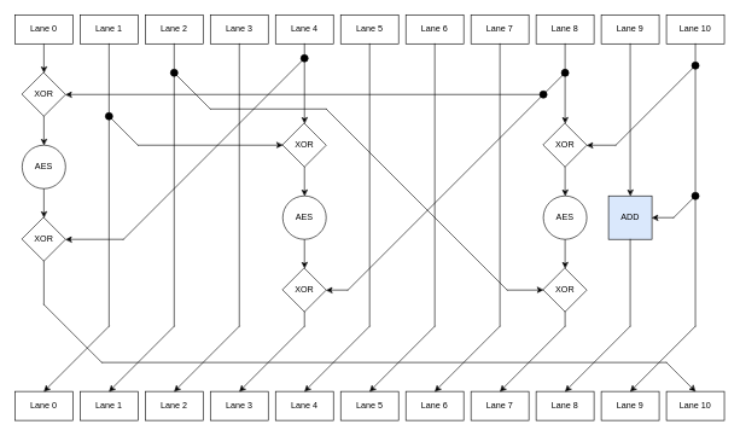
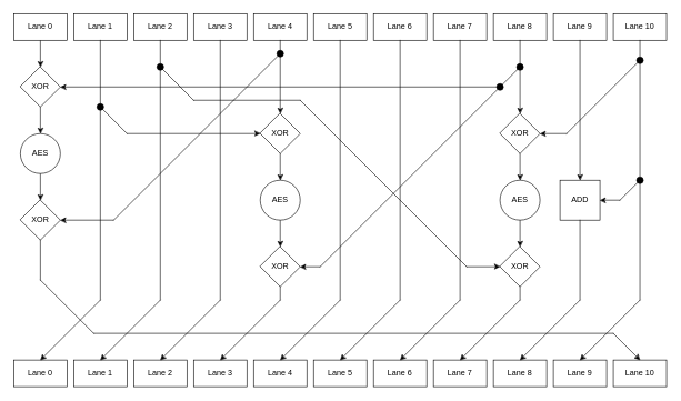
  <mxCell id="0" />
  <mxCell id="1" parent="0" />
  <mxCell id="2" style="edgeStyle=orthogonalEdgeStyle;rounded=0;orthogonalLoop=1;jettySize=auto;html=1;exitX=0.5;exitY=1;exitDx=0;exitDy=0;entryX=0.5;entryY=0;entryDx=0;entryDy=0;linecap=round;" parent="1" source="3" target="28" edge="1"><mxGeometry relative="1" as="geometry" /></mxCell>
  <mxCell id="3" value="Lane 0" style="rounded=0;whiteSpace=wrap;html=1;linecap=round;" parent="1" vertex="1"><mxGeometry x="20" y="20" width="80" height="40" as="geometry" /></mxCell>
  <mxCell id="4" value="Lane 1" style="rounded=0;whiteSpace=wrap;html=1;linecap=round;" parent="1" vertex="1"><mxGeometry x="110" y="20" width="80" height="40" as="geometry" /></mxCell>
  <mxCell id="5" value="Lane 2" style="rounded=0;whiteSpace=wrap;html=1;linecap=round;" parent="1" vertex="1"><mxGeometry x="200" y="20" width="80" height="40" as="geometry" /></mxCell>
  <mxCell id="6" value="Lane 3" style="rounded=0;whiteSpace=wrap;html=1;linecap=round;" parent="1" vertex="1"><mxGeometry x="290" y="20" width="80" height="40" as="geometry" /></mxCell>
  <mxCell id="7" value="Lane 4" style="rounded=0;whiteSpace=wrap;html=1;linecap=round;" parent="1" vertex="1"><mxGeometry x="380" y="20" width="80" height="40" as="geometry" /></mxCell>
  <mxCell id="8" value="Lane 5" style="rounded=0;whiteSpace=wrap;html=1;linecap=round;" parent="1" vertex="1"><mxGeometry x="470" y="20" width="80" height="40" as="geometry" /></mxCell>
  <mxCell id="9" value="Lane 6" style="rounded=0;whiteSpace=wrap;html=1;linecap=round;" parent="1" vertex="1"><mxGeometry x="560" y="20" width="80" height="40" as="geometry" /></mxCell>
  <mxCell id="10" value="Lane 7" style="rounded=0;whiteSpace=wrap;html=1;linecap=round;" parent="1" vertex="1"><mxGeometry x="650" y="20" width="80" height="40" as="geometry" /></mxCell>
  <mxCell id="11" value="Lane 8" style="rounded=0;whiteSpace=wrap;html=1;linecap=round;" parent="1" vertex="1"><mxGeometry x="740" y="20" width="80" height="40" as="geometry" /></mxCell>
  <mxCell id="12" value="Lane 9" style="rounded=0;whiteSpace=wrap;html=1;linecap=round;" parent="1" vertex="1"><mxGeometry x="830" y="20" width="80" height="40" as="geometry" /></mxCell>
  <mxCell id="13" value="Lane 10" style="rounded=0;whiteSpace=wrap;html=1;linecap=round;" parent="1" vertex="1"><mxGeometry x="920" y="20" width="80" height="40" as="geometry" /></mxCell>
  <mxCell id="14" value="Lane 0" style="rounded=0;whiteSpace=wrap;html=1;linecap=round;" parent="1" vertex="1"><mxGeometry x="20" y="540" width="80" height="40" as="geometry" /></mxCell>
  <mxCell id="15" value="Lane 1" style="rounded=0;whiteSpace=wrap;html=1;linecap=round;" parent="1" vertex="1"><mxGeometry x="110" y="540" width="80" height="40" as="geometry" /></mxCell>
  <mxCell id="16" value="Lane 2" style="rounded=0;whiteSpace=wrap;html=1;linecap=round;" parent="1" vertex="1"><mxGeometry x="200" y="540" width="80" height="40" as="geometry" /></mxCell>
  <mxCell id="17" value="Lane 3" style="rounded=0;whiteSpace=wrap;html=1;linecap=round;" parent="1" vertex="1"><mxGeometry x="290" y="540" width="80" height="40" as="geometry" /></mxCell>
  <mxCell id="18" value="Lane 4" style="rounded=0;whiteSpace=wrap;html=1;linecap=round;" parent="1" vertex="1"><mxGeometry x="380" y="540" width="80" height="40" as="geometry" /></mxCell>
  <mxCell id="19" value="Lane 5" style="rounded=0;whiteSpace=wrap;html=1;linecap=round;" parent="1" vertex="1"><mxGeometry x="470" y="540" width="80" height="40" as="geometry" /></mxCell>
  <mxCell id="20" value="Lane 6" style="rounded=0;whiteSpace=wrap;html=1;linecap=round;" parent="1" vertex="1"><mxGeometry x="560" y="540" width="80" height="40" as="geometry" /></mxCell>
  <mxCell id="21" value="Lane 7" style="rounded=0;whiteSpace=wrap;html=1;linecap=round;" parent="1" vertex="1"><mxGeometry x="650" y="540" width="80" height="40" as="geometry" /></mxCell>
  <mxCell id="22" value="Lane 8" style="rounded=0;whiteSpace=wrap;html=1;linecap=round;" parent="1" vertex="1"><mxGeometry x="740" y="540" width="80" height="40" as="geometry" /></mxCell>
  <mxCell id="23" value="Lane 9" style="rounded=0;whiteSpace=wrap;html=1;linecap=round;" parent="1" vertex="1"><mxGeometry x="830" y="540" width="80" height="40" as="geometry" /></mxCell>
  <mxCell id="24" value="Lane 10" style="rounded=0;whiteSpace=wrap;html=1;linecap=round;" parent="1" vertex="1"><mxGeometry x="920" y="540" width="80" height="40" as="geometry" /></mxCell>
  <mxCell id="25" style="edgeStyle=orthogonalEdgeStyle;rounded=0;orthogonalLoop=1;jettySize=auto;html=1;exitX=0.5;exitY=1;exitDx=0;exitDy=0;entryX=0.5;entryY=0;entryDx=0;entryDy=0;linecap=round;" parent="1" source="26" target="29" edge="1"><mxGeometry relative="1" as="geometry" /></mxCell>
  <mxCell id="26" value="AES" style="ellipse;whiteSpace=wrap;html=1;aspect=fixed;linecap=round;" parent="1" vertex="1"><mxGeometry x="30" y="200" width="60" height="60" as="geometry" /></mxCell>
  <mxCell id="27" style="edgeStyle=orthogonalEdgeStyle;rounded=0;orthogonalLoop=1;jettySize=auto;html=1;exitX=0.5;exitY=1;exitDx=0;exitDy=0;entryX=0.5;entryY=0;entryDx=0;entryDy=0;linecap=round;" parent="1" source="28" target="26" edge="1"><mxGeometry relative="1" as="geometry" /></mxCell>
  <mxCell id="28" value="XOR" style="rhombus;whiteSpace=wrap;html=1;linecap=round;" parent="1" vertex="1"><mxGeometry x="30" y="100" width="60" height="60" as="geometry" /></mxCell>
  <mxCell id="29" value="XOR" style="rhombus;whiteSpace=wrap;html=1;linecap=round;" parent="1" vertex="1"><mxGeometry x="30" y="300" width="60" height="60" as="geometry" /></mxCell>
  <mxCell id="30" value="" style="endArrow=classic;html=1;rounded=0;entryX=0.5;entryY=0;entryDx=0;entryDy=0;linecap=round;" parent="1" target="14" edge="1"><mxGeometry width="50" height="50" relative="1" as="geometry"><mxPoint x="150" y="450" as="sourcePoint" /><mxPoint x="550" y="210" as="targetPoint" /></mxGeometry></mxCell>
  <mxCell id="31" value="" style="endArrow=none;html=1;rounded=0;exitX=0.5;exitY=1;exitDx=0;exitDy=0;linecap=round;" parent="1" edge="1" source="82"><mxGeometry width="50" height="50" relative="1" as="geometry"><mxPoint x="240" y="60" as="sourcePoint" /><mxPoint x="240" y="450" as="targetPoint" /></mxGeometry></mxCell>
  <mxCell id="32" value="" style="endArrow=none;html=1;rounded=0;exitX=0.5;exitY=1;exitDx=0;exitDy=0;linecap=round;" parent="1" source="6" edge="1"><mxGeometry width="50" height="50" relative="1" as="geometry"><mxPoint x="360" y="170" as="sourcePoint" /><mxPoint x="330" y="450" as="targetPoint" /></mxGeometry></mxCell>
  <mxCell id="33" value="" style="endArrow=none;html=1;rounded=0;exitX=0.5;exitY=1;exitDx=0;exitDy=0;linecap=round;" parent="1" edge="1"><mxGeometry width="50" height="50" relative="1" as="geometry"><mxPoint x="510" y="60" as="sourcePoint" /><mxPoint x="510" y="450" as="targetPoint" /></mxGeometry></mxCell>
  <mxCell id="34" value="" style="endArrow=none;html=1;rounded=0;entryX=0.5;entryY=1;entryDx=0;entryDy=0;linecap=round;" parent="1" target="9" edge="1"><mxGeometry width="50" height="50" relative="1" as="geometry"><mxPoint x="600" y="450" as="sourcePoint" /><mxPoint x="550" y="210" as="targetPoint" /></mxGeometry></mxCell>
  <mxCell id="35" value="" style="endArrow=classic;html=1;rounded=0;entryX=0.5;entryY=0;entryDx=0;entryDy=0;linecap=round;" parent="1" edge="1"><mxGeometry width="50" height="50" relative="1" as="geometry"><mxPoint x="240" y="450" as="sourcePoint" /><mxPoint x="150" y="540" as="targetPoint" /></mxGeometry></mxCell>
  <mxCell id="36" value="" style="endArrow=classic;html=1;rounded=0;entryX=0.5;entryY=0;entryDx=0;entryDy=0;linecap=round;" parent="1" edge="1"><mxGeometry width="50" height="50" relative="1" as="geometry"><mxPoint x="330" y="450" as="sourcePoint" /><mxPoint x="240" y="540" as="targetPoint" /></mxGeometry></mxCell>
  <mxCell id="37" value="" style="endArrow=classic;html=1;rounded=0;entryX=0.5;entryY=0;entryDx=0;entryDy=0;linecap=round;" parent="1" edge="1"><mxGeometry width="50" height="50" relative="1" as="geometry"><mxPoint x="510" y="450" as="sourcePoint" /><mxPoint x="420" y="540" as="targetPoint" /></mxGeometry></mxCell>
  <mxCell id="38" value="" style="endArrow=classic;html=1;rounded=0;entryX=0.5;entryY=0;entryDx=0;entryDy=0;linecap=round;" parent="1" edge="1"><mxGeometry width="50" height="50" relative="1" as="geometry"><mxPoint x="600" y="450" as="sourcePoint" /><mxPoint x="510" y="540" as="targetPoint" /></mxGeometry></mxCell>
  <mxCell id="39" value="" style="endArrow=classic;html=1;rounded=0;entryX=0.5;entryY=0;entryDx=0;entryDy=0;linecap=round;" parent="1" edge="1"><mxGeometry width="50" height="50" relative="1" as="geometry"><mxPoint x="690" y="450" as="sourcePoint" /><mxPoint x="600" y="540" as="targetPoint" /></mxGeometry></mxCell>
  <mxCell id="40" value="" style="endArrow=none;html=1;rounded=0;entryX=0.5;entryY=1;entryDx=0;entryDy=0;linecap=round;" parent="1" edge="1"><mxGeometry width="50" height="50" relative="1" as="geometry"><mxPoint x="690" y="450" as="sourcePoint" /><mxPoint x="690" y="60" as="targetPoint" /></mxGeometry></mxCell>
  <mxCell id="41" value="" style="endArrow=classic;html=1;rounded=0;entryX=0.5;entryY=0;entryDx=0;entryDy=0;linecap=round;" parent="1" edge="1"><mxGeometry width="50" height="50" relative="1" as="geometry"><mxPoint x="870" y="450" as="sourcePoint" /><mxPoint x="780" y="540" as="targetPoint" /></mxGeometry></mxCell>
  <mxCell id="42" value="" style="endArrow=classic;html=1;rounded=0;entryX=1;entryY=0.5;entryDx=0;entryDy=0;linecap=round;" parent="1" target="28" edge="1"><mxGeometry width="50" height="50" relative="1" as="geometry"><mxPoint x="750" y="130" as="sourcePoint" /><mxPoint x="620" y="430" as="targetPoint" /></mxGeometry></mxCell>
  <mxCell id="43" value="" style="endArrow=none;html=1;rounded=0;linejoin=round;linecap=round;" parent="1" edge="1"><mxGeometry width="50" height="50" relative="1" as="geometry"><mxPoint x="420" y="80" as="sourcePoint" /><mxPoint x="420" y="60" as="targetPoint" /></mxGeometry></mxCell>
  <mxCell id="44" value="" style="endArrow=none;html=1;rounded=0;linejoin=round;linecap=round;" parent="1" edge="1" source="84"><mxGeometry width="50" height="50" relative="1" as="geometry"><mxPoint x="170" y="330" as="sourcePoint" /><mxPoint x="420" y="80" as="targetPoint" /></mxGeometry></mxCell>
  <mxCell id="45" value="" style="endArrow=classic;html=1;rounded=0;entryX=1;entryY=0.5;entryDx=0;entryDy=0;linecap=round;" parent="1" target="29" edge="1"><mxGeometry width="50" height="50" relative="1" as="geometry"><mxPoint x="170" y="330" as="sourcePoint" /><mxPoint x="620" y="430" as="targetPoint" /></mxGeometry></mxCell>
  <mxCell id="46" style="edgeStyle=orthogonalEdgeStyle;rounded=0;orthogonalLoop=1;jettySize=auto;html=1;exitX=0.5;exitY=1;exitDx=0;exitDy=0;entryX=0.5;entryY=0;entryDx=0;entryDy=0;linecap=round;" parent="1" source="47" target="50" edge="1"><mxGeometry relative="1" as="geometry" /></mxCell>
  <mxCell id="47" value="AES" style="ellipse;whiteSpace=wrap;html=1;aspect=fixed;linecap=round;" parent="1" vertex="1"><mxGeometry x="390" y="270" width="60" height="60" as="geometry" /></mxCell>
  <mxCell id="48" style="edgeStyle=orthogonalEdgeStyle;rounded=0;orthogonalLoop=1;jettySize=auto;html=1;exitX=0.5;exitY=1;exitDx=0;exitDy=0;entryX=0.5;entryY=0;entryDx=0;entryDy=0;linecap=round;" parent="1" source="49" target="47" edge="1"><mxGeometry relative="1" as="geometry" /></mxCell>
  <mxCell id="49" value="XOR" style="rhombus;whiteSpace=wrap;html=1;linecap=round;" parent="1" vertex="1"><mxGeometry x="390" y="170" width="60" height="60" as="geometry" /></mxCell>
  <mxCell id="50" value="XOR" style="rhombus;whiteSpace=wrap;html=1;linecap=round;" parent="1" vertex="1"><mxGeometry x="390" y="370" width="60" height="60" as="geometry" /></mxCell>
  <mxCell id="51" value="" style="endArrow=none;html=1;rounded=0;entryX=0.5;entryY=1;entryDx=0;entryDy=0;linecap=round;" parent="1" target="50" edge="1"><mxGeometry width="50" height="50" relative="1" as="geometry"><mxPoint x="420" y="450" as="sourcePoint" /><mxPoint x="620" y="430" as="targetPoint" /></mxGeometry></mxCell>
  <mxCell id="52" value="" style="endArrow=classic;html=1;rounded=0;entryX=0.5;entryY=0;entryDx=0;entryDy=0;linecap=round;" parent="1" edge="1"><mxGeometry width="50" height="50" relative="1" as="geometry"><mxPoint x="420" y="450" as="sourcePoint" /><mxPoint x="330" y="540" as="targetPoint" /></mxGeometry></mxCell>
  <mxCell id="53" style="edgeStyle=orthogonalEdgeStyle;rounded=0;orthogonalLoop=1;jettySize=auto;html=1;exitX=0.5;exitY=1;exitDx=0;exitDy=0;entryX=0.5;entryY=0;entryDx=0;entryDy=0;linecap=round;" parent="1" source="54" target="57" edge="1"><mxGeometry relative="1" as="geometry" /></mxCell>
  <mxCell id="54" value="AES" style="ellipse;whiteSpace=wrap;html=1;aspect=fixed;linecap=round;" parent="1" vertex="1"><mxGeometry x="750" y="270" width="60" height="60" as="geometry" /></mxCell>
  <mxCell id="55" style="edgeStyle=orthogonalEdgeStyle;rounded=0;orthogonalLoop=1;jettySize=auto;html=1;exitX=0.5;exitY=1;exitDx=0;exitDy=0;entryX=0.5;entryY=0;entryDx=0;entryDy=0;linecap=round;" parent="1" source="56" target="54" edge="1"><mxGeometry relative="1" as="geometry" /></mxCell>
  <mxCell id="56" value="XOR" style="rhombus;whiteSpace=wrap;html=1;linecap=round;" parent="1" vertex="1"><mxGeometry x="750" y="170" width="60" height="60" as="geometry" /></mxCell>
  <mxCell id="57" value="XOR" style="rhombus;whiteSpace=wrap;html=1;linecap=round;" parent="1" vertex="1"><mxGeometry x="750" y="370" width="60" height="60" as="geometry" /></mxCell>
  <mxCell id="58" value="" style="endArrow=none;html=1;rounded=0;entryX=0.5;entryY=1;entryDx=0;entryDy=0;linecap=round;" parent="1" target="57" edge="1"><mxGeometry width="50" height="50" relative="1" as="geometry"><mxPoint x="780" y="450" as="sourcePoint" /><mxPoint x="980" y="430" as="targetPoint" /></mxGeometry></mxCell>
  <mxCell id="59" value="" style="endArrow=classic;html=1;rounded=0;entryX=0.5;entryY=0;entryDx=0;entryDy=0;linecap=round;" parent="1" edge="1"><mxGeometry width="50" height="50" relative="1" as="geometry"><mxPoint x="780" y="450" as="sourcePoint" /><mxPoint x="690" y="540" as="targetPoint" /></mxGeometry></mxCell>
  <mxCell id="60" value="" style="endArrow=none;html=1;rounded=0;linejoin=round;linecap=round;" parent="1" edge="1"><mxGeometry width="50" height="50" relative="1" as="geometry"><mxPoint x="420" y="100" as="sourcePoint" /><mxPoint x="420" y="100" as="targetPoint" /></mxGeometry></mxCell>
  <mxCell id="61" value="" style="endArrow=none;html=1;rounded=0;linecap=round;" parent="1" edge="1"><mxGeometry width="50" height="50" relative="1" as="geometry"><mxPoint x="60" y="420" as="sourcePoint" /><mxPoint x="140" y="500" as="targetPoint" /></mxGeometry></mxCell>
  <mxCell id="62" value="" style="endArrow=none;html=1;rounded=0;entryX=0.5;entryY=1;entryDx=0;entryDy=0;linecap=round;" parent="1" target="29" edge="1"><mxGeometry width="50" height="50" relative="1" as="geometry"><mxPoint x="60" y="420" as="sourcePoint" /><mxPoint x="615" y="425" as="targetPoint" /></mxGeometry></mxCell>
  <mxCell id="63" value="" style="endArrow=classic;html=1;rounded=0;entryX=0.5;entryY=0;entryDx=0;entryDy=0;linecap=round;" parent="1" target="24" edge="1"><mxGeometry width="50" height="50" relative="1" as="geometry"><mxPoint x="920" y="500" as="sourcePoint" /><mxPoint x="615" y="425" as="targetPoint" /></mxGeometry></mxCell>
  <mxCell id="64" value="" style="endArrow=none;html=1;rounded=0;linecap=round;" parent="1" edge="1"><mxGeometry width="50" height="50" relative="1" as="geometry"><mxPoint x="140" y="500" as="sourcePoint" /><mxPoint x="920" y="500" as="targetPoint" /></mxGeometry></mxCell>
  <mxCell id="65" value="" style="endArrow=none;html=1;rounded=0;linecap=round;" parent="1" edge="1" source="80"><mxGeometry width="50" height="50" relative="1" as="geometry"><mxPoint x="480" y="400" as="sourcePoint" /><mxPoint x="780" y="100" as="targetPoint" /></mxGeometry></mxCell>
  <mxCell id="66" value="" style="endArrow=none;html=1;rounded=0;entryX=0.5;entryY=1;entryDx=0;entryDy=0;linecap=round;" parent="1" target="11" edge="1"><mxGeometry width="50" height="50" relative="1" as="geometry"><mxPoint x="780" y="100" as="sourcePoint" /><mxPoint x="615" y="425" as="targetPoint" /></mxGeometry></mxCell>
  <mxCell id="67" value="" style="endArrow=classic;html=1;rounded=0;entryX=1;entryY=0.5;entryDx=0;entryDy=0;linecap=round;" parent="1" target="50" edge="1"><mxGeometry width="50" height="50" relative="1" as="geometry"><mxPoint x="480" y="400" as="sourcePoint" /><mxPoint x="615" y="425" as="targetPoint" /></mxGeometry></mxCell>
  <mxCell id="68" value="" style="endArrow=none;html=1;rounded=0;linecap=round;" parent="1" edge="1"><mxGeometry width="50" height="50" relative="1" as="geometry"><mxPoint x="290" y="150" as="sourcePoint" /><mxPoint x="240" y="100" as="targetPoint" /></mxGeometry></mxCell>
  <mxCell id="69" value="" style="endArrow=none;html=1;rounded=0;linecap=round;" parent="1" edge="1"><mxGeometry width="50" height="50" relative="1" as="geometry"><mxPoint x="290" y="150" as="sourcePoint" /><mxPoint x="450" y="150" as="targetPoint" /></mxGeometry></mxCell>
  <mxCell id="70" value="" style="endArrow=classic;html=1;rounded=0;entryX=0;entryY=0.5;entryDx=0;entryDy=0;linecap=round;" parent="1" target="57" edge="1"><mxGeometry width="50" height="50" relative="1" as="geometry"><mxPoint x="700" y="400" as="sourcePoint" /><mxPoint x="615" y="425" as="targetPoint" /></mxGeometry></mxCell>
  <mxCell id="71" value="" style="endArrow=none;html=1;rounded=0;linecap=round;" parent="1" edge="1"><mxGeometry width="50" height="50" relative="1" as="geometry"><mxPoint x="450" y="150" as="sourcePoint" /><mxPoint x="700" y="400" as="targetPoint" /></mxGeometry></mxCell>
  <mxCell id="72" value="" style="endArrow=classic;html=1;rounded=0;entryX=1;entryY=0.5;entryDx=0;entryDy=0;linecap=round;" parent="1" target="56" edge="1"><mxGeometry width="50" height="50" relative="1" as="geometry"><mxPoint x="850" y="200" as="sourcePoint" /><mxPoint x="615" y="425" as="targetPoint" /></mxGeometry></mxCell>
- <mxCell id="73" value="ADD" style="whiteSpace=wrap;html=1;aspect=fixed;linecap=round;fillColor=#dae8fc;" parent="1" vertex="1"><mxGeometry x="840" y="270" width="60" height="60" as="geometry" /></mxCell>
+ <mxCell id="73" value="ADD" style="whiteSpace=wrap;html=1;aspect=fixed;linecap=round;" parent="1" vertex="1"><mxGeometry x="840" y="270" width="60" height="60" as="geometry" /></mxCell>
  <mxCell id="74" value="" style="endArrow=classic;html=1;rounded=0;entryX=0.5;entryY=0;entryDx=0;entryDy=0;linecap=round;" parent="1" edge="1"><mxGeometry width="50" height="50" relative="1" as="geometry"><mxPoint x="960" y="450" as="sourcePoint" /><mxPoint x="870" y="540" as="targetPoint" /></mxGeometry></mxCell>
  <mxCell id="75" value="" style="endArrow=classic;html=1;rounded=0;entryX=0.5;entryY=0;entryDx=0;entryDy=0;linecap=round;" parent="1" source="84" target="49" edge="1"><mxGeometry width="50" height="50" relative="1" as="geometry"><mxPoint x="420" y="100" as="sourcePoint" /><mxPoint x="615" y="425" as="targetPoint" /></mxGeometry></mxCell>
  <mxCell id="76" value="" style="endArrow=classic;html=1;rounded=0;entryX=0.5;entryY=0;entryDx=0;entryDy=0;linecap=round;" parent="1" source="78" edge="1"><mxGeometry width="50" height="50" relative="1" as="geometry"><mxPoint x="780" y="100" as="sourcePoint" /><mxPoint x="780" y="170" as="targetPoint" /></mxGeometry></mxCell>
  <mxCell id="77" value="" style="endArrow=classic;html=1;rounded=0;entryX=0.5;entryY=0;entryDx=0;entryDy=0;linecap=round;" parent="1" target="78" edge="1"><mxGeometry width="50" height="50" relative="1" as="geometry"><mxPoint x="780" y="100" as="sourcePoint" /><mxPoint x="780" y="170" as="targetPoint" /></mxGeometry></mxCell>
  <mxCell id="78" value="" style="ellipse;whiteSpace=wrap;html=1;aspect=fixed;fillStyle=solid;fillColor=#000000;snapToPoint=0;linecap=round;" parent="1" vertex="1"><mxGeometry x="775" y="95" width="10" height="10" as="geometry" /></mxCell>
  <mxCell id="79" value="" style="endArrow=none;html=1;rounded=0;linecap=round;" edge="1" parent="1" target="80"><mxGeometry width="50" height="50" relative="1" as="geometry"><mxPoint x="480" y="400" as="sourcePoint" /><mxPoint x="780" y="100" as="targetPoint" /></mxGeometry></mxCell>
  <mxCell id="80" value="" style="ellipse;whiteSpace=wrap;html=1;aspect=fixed;fillStyle=solid;fillColor=#000000;snapToPoint=0;linecap=round;" vertex="1" parent="1"><mxGeometry x="745" y="125" width="10" height="10" as="geometry" /></mxCell>
  <mxCell id="81" value="" style="endArrow=none;html=1;rounded=0;exitX=0.5;exitY=1;exitDx=0;exitDy=0;linecap=round;" edge="1" parent="1" target="82"><mxGeometry width="50" height="50" relative="1" as="geometry"><mxPoint x="240" y="60" as="sourcePoint" /><mxPoint x="240" y="450" as="targetPoint" /></mxGeometry></mxCell>
  <mxCell id="82" value="" style="ellipse;whiteSpace=wrap;html=1;aspect=fixed;fillStyle=solid;fillColor=#000000;snapToPoint=0;linecap=round;" vertex="1" parent="1"><mxGeometry x="235" y="95" width="10" height="10" as="geometry" /></mxCell>
  <mxCell id="83" value="" style="endArrow=none;html=1;rounded=0;linejoin=round;linecap=round;" edge="1" parent="1" target="84"><mxGeometry width="50" height="50" relative="1" as="geometry"><mxPoint x="170" y="330" as="sourcePoint" /><mxPoint x="420" y="80" as="targetPoint" /></mxGeometry></mxCell>
  <mxCell id="84" value="" style="ellipse;whiteSpace=wrap;html=1;aspect=fixed;fillStyle=solid;fillColor=#000000;snapToPoint=0;linecap=round;" parent="1" vertex="1"><mxGeometry x="415" y="75" width="10" height="10" as="geometry" /></mxCell>
  <mxCell id="85" value="" style="endArrow=none;html=1;rounded=0;linecap=round;exitX=0.5;exitY=1;exitDx=0;exitDy=0;" edge="1" parent="1" source="4"><mxGeometry width="50" height="50" relative="1" as="geometry"><mxPoint x="175" y="85" as="sourcePoint" /><mxPoint x="150" y="450" as="targetPoint" /></mxGeometry></mxCell>
  <mxCell id="86" value="" style="endArrow=none;html=1;rounded=0;linecap=round;" edge="1" parent="1" source="89"><mxGeometry width="50" height="50" relative="1" as="geometry"><mxPoint x="150" y="160" as="sourcePoint" /><mxPoint x="190" y="200" as="targetPoint" /></mxGeometry></mxCell>
  <mxCell id="87" value="" style="endArrow=classic;html=1;rounded=0;entryX=0;entryY=0.5;entryDx=0;entryDy=0;linecap=round;" edge="1" parent="1" target="49"><mxGeometry width="50" height="50" relative="1" as="geometry"><mxPoint x="190" y="200" as="sourcePoint" /><mxPoint x="470" y="335" as="targetPoint" /></mxGeometry></mxCell>
  <mxCell id="88" value="" style="endArrow=none;html=1;rounded=0;linecap=round;" edge="1" parent="1" target="89"><mxGeometry width="50" height="50" relative="1" as="geometry"><mxPoint x="150" y="160" as="sourcePoint" /><mxPoint x="190" y="200" as="targetPoint" /></mxGeometry></mxCell>
  <mxCell id="89" value="" style="ellipse;whiteSpace=wrap;html=1;aspect=fixed;fillStyle=solid;fillColor=#000000;snapToPoint=0;linecap=round;" vertex="1" parent="1"><mxGeometry x="145" y="155" width="10" height="10" as="geometry" /></mxCell>
  <mxCell id="90" value="" style="endArrow=none;html=1;rounded=0;linecap=round;" edge="1" parent="1"><mxGeometry width="50" height="50" relative="1" as="geometry"><mxPoint x="850" y="200" as="sourcePoint" /><mxPoint x="960" y="90" as="targetPoint" /></mxGeometry></mxCell>
  <mxCell id="91" value="" style="endArrow=classic;html=1;rounded=0;entryX=0.5;entryY=0;entryDx=0;entryDy=0;linecap=round;exitX=0.5;exitY=1;exitDx=0;exitDy=0;" edge="1" parent="1" source="12" target="73"><mxGeometry width="50" height="50" relative="1" as="geometry"><mxPoint x="730" y="335" as="sourcePoint" /><mxPoint x="470" y="335" as="targetPoint" /></mxGeometry></mxCell>
  <mxCell id="92" value="" style="endArrow=classic;html=1;rounded=0;entryX=1;entryY=0.5;entryDx=0;entryDy=0;linecap=round;" edge="1" parent="1" target="73"><mxGeometry width="50" height="50" relative="1" as="geometry"><mxPoint x="930" y="300" as="sourcePoint" /><mxPoint x="470" y="335" as="targetPoint" /></mxGeometry></mxCell>
  <mxCell id="93" value="" style="endArrow=none;html=1;rounded=0;linecap=round;" edge="1" parent="1"><mxGeometry width="50" height="50" relative="1" as="geometry"><mxPoint x="960" y="270" as="sourcePoint" /><mxPoint x="930" y="300" as="targetPoint" /></mxGeometry></mxCell>
  <mxCell id="94" value="" style="endArrow=none;html=1;rounded=0;exitX=0.5;exitY=1;exitDx=0;exitDy=0;linecap=round;" edge="1" parent="1" source="99"><mxGeometry width="50" height="50" relative="1" as="geometry"><mxPoint x="600" y="160" as="sourcePoint" /><mxPoint x="960" y="450" as="targetPoint" /></mxGeometry></mxCell>
  <mxCell id="95" value="" style="endArrow=none;html=1;rounded=0;exitX=0.5;exitY=1;exitDx=0;exitDy=0;linecap=round;" edge="1" parent="1" source="73"><mxGeometry width="50" height="50" relative="1" as="geometry"><mxPoint x="600" y="160" as="sourcePoint" /><mxPoint x="870" y="450" as="targetPoint" /></mxGeometry></mxCell>
  <mxCell id="96" value="" style="endArrow=none;html=1;rounded=0;exitX=0.5;exitY=1;exitDx=0;exitDy=0;linecap=round;" edge="1" parent="1" source="13" target="97"><mxGeometry width="50" height="50" relative="1" as="geometry"><mxPoint x="960" y="60" as="sourcePoint" /><mxPoint x="960" y="450" as="targetPoint" /></mxGeometry></mxCell>
  <mxCell id="97" value="" style="ellipse;whiteSpace=wrap;html=1;aspect=fixed;fillStyle=solid;fillColor=#000000;snapToPoint=0;linecap=round;" vertex="1" parent="1"><mxGeometry x="955" y="85" width="10" height="10" as="geometry" /></mxCell>
  <mxCell id="98" value="" style="endArrow=none;html=1;rounded=0;exitX=0.5;exitY=1;exitDx=0;exitDy=0;linecap=round;" edge="1" parent="1" source="97" target="99"><mxGeometry width="50" height="50" relative="1" as="geometry"><mxPoint x="960" y="95" as="sourcePoint" /><mxPoint x="960" y="450" as="targetPoint" /></mxGeometry></mxCell>
  <mxCell id="99" value="" style="ellipse;whiteSpace=wrap;html=1;aspect=fixed;fillStyle=solid;fillColor=#000000;snapToPoint=0;linecap=round;" vertex="1" parent="1"><mxGeometry x="955" y="265" width="10" height="10" as="geometry" /></mxCell>
